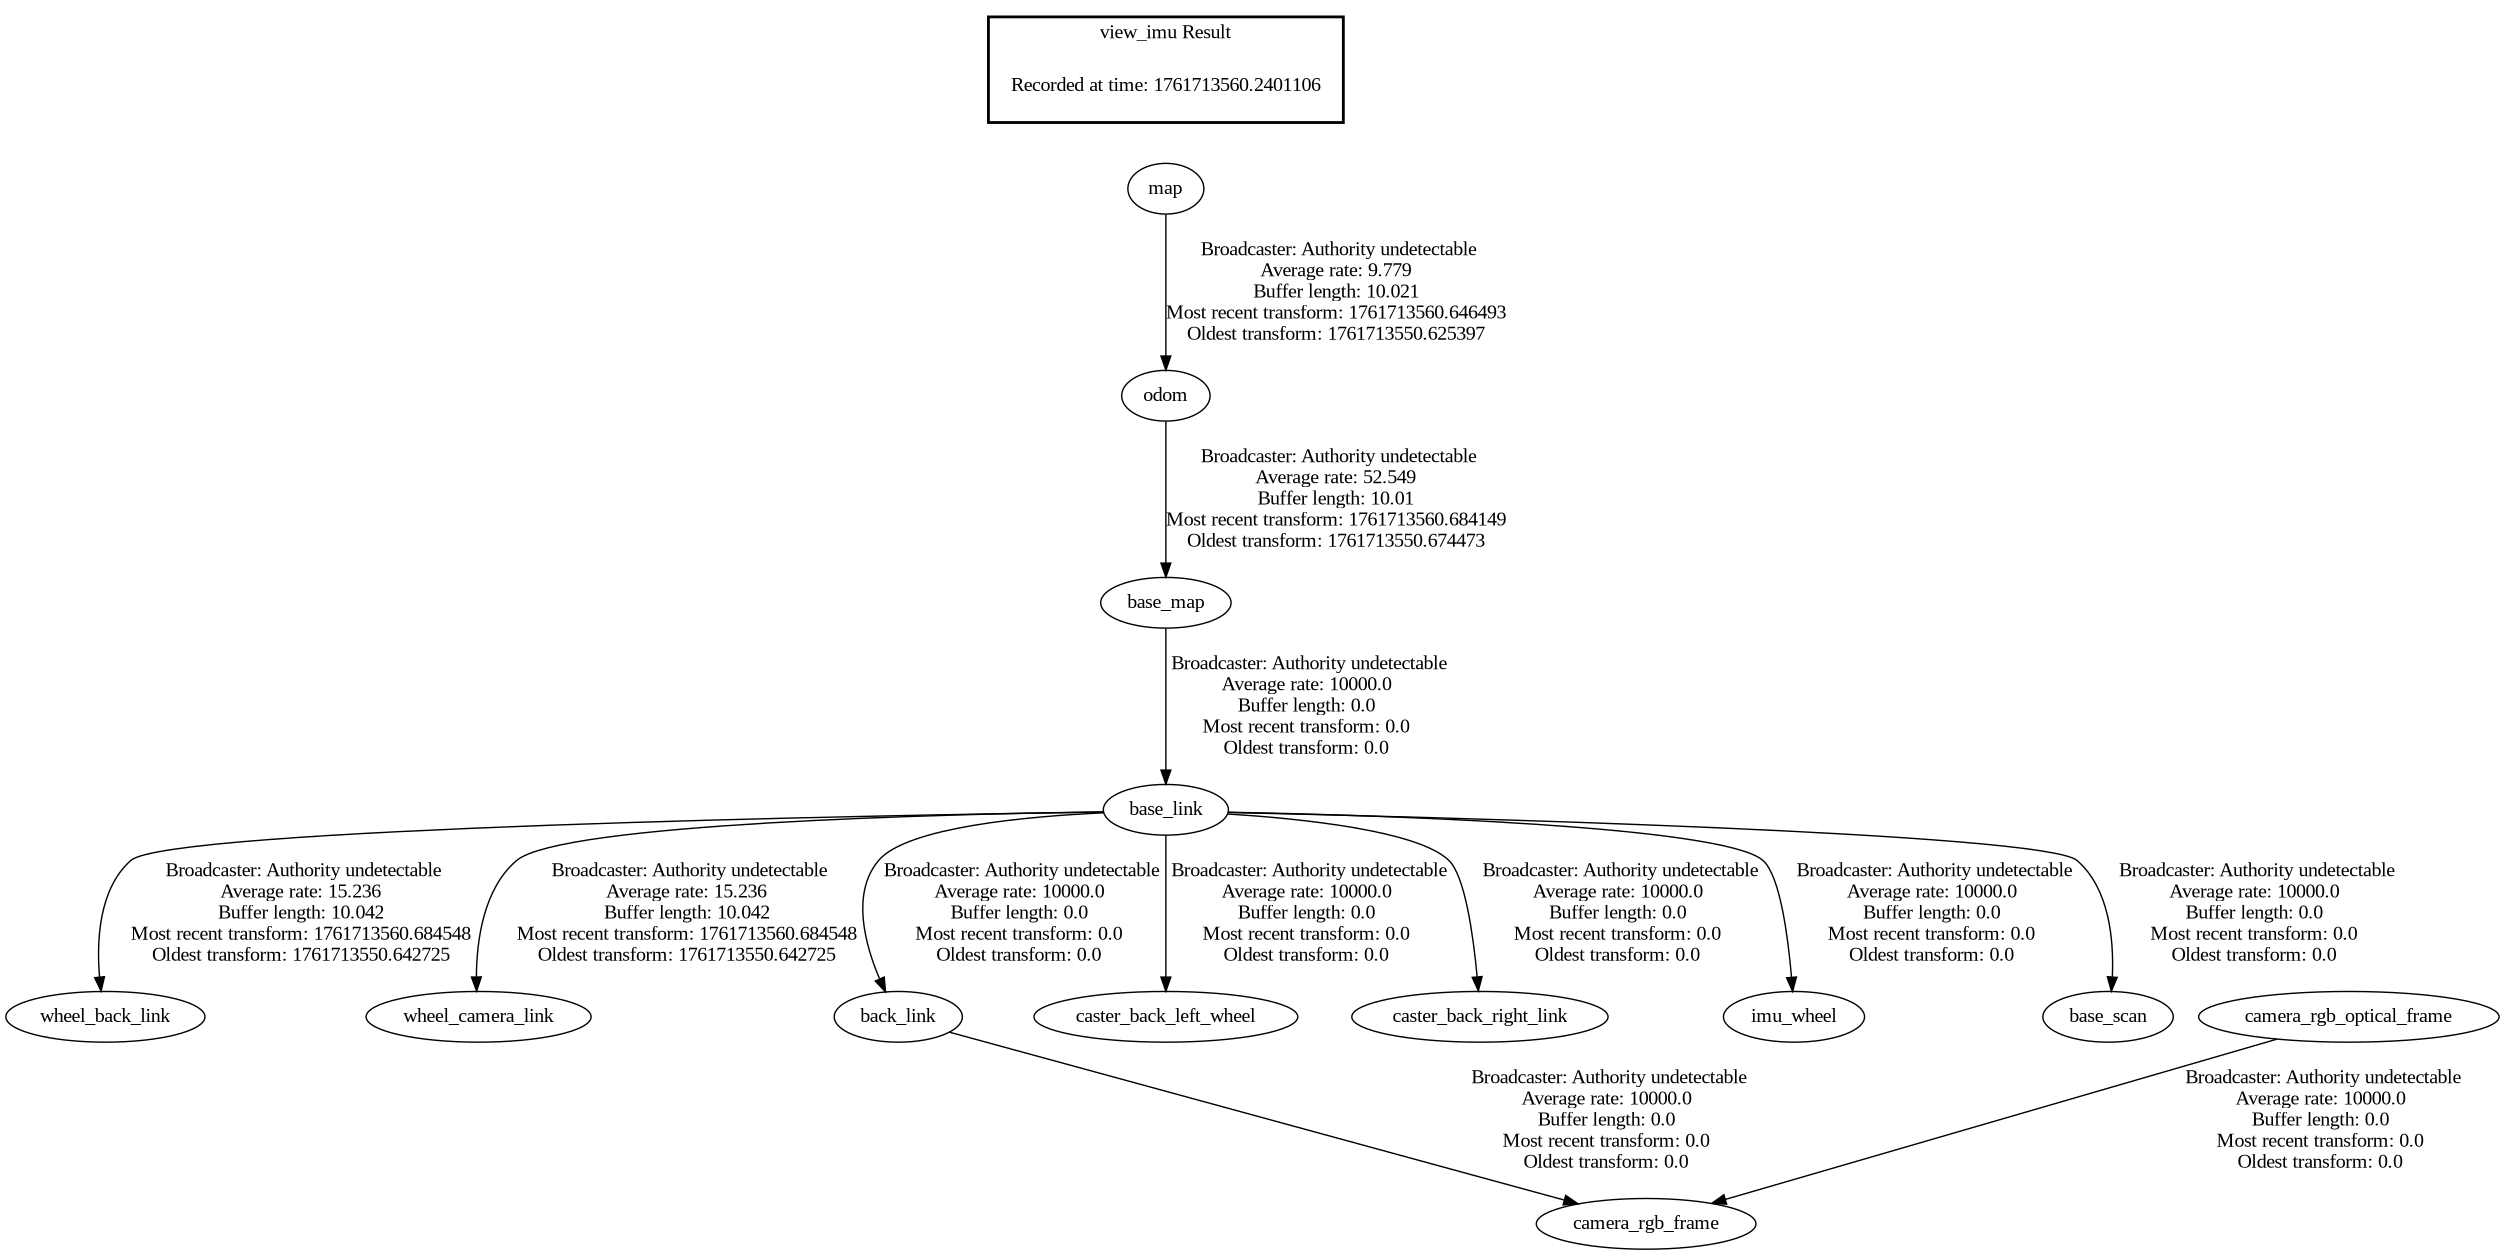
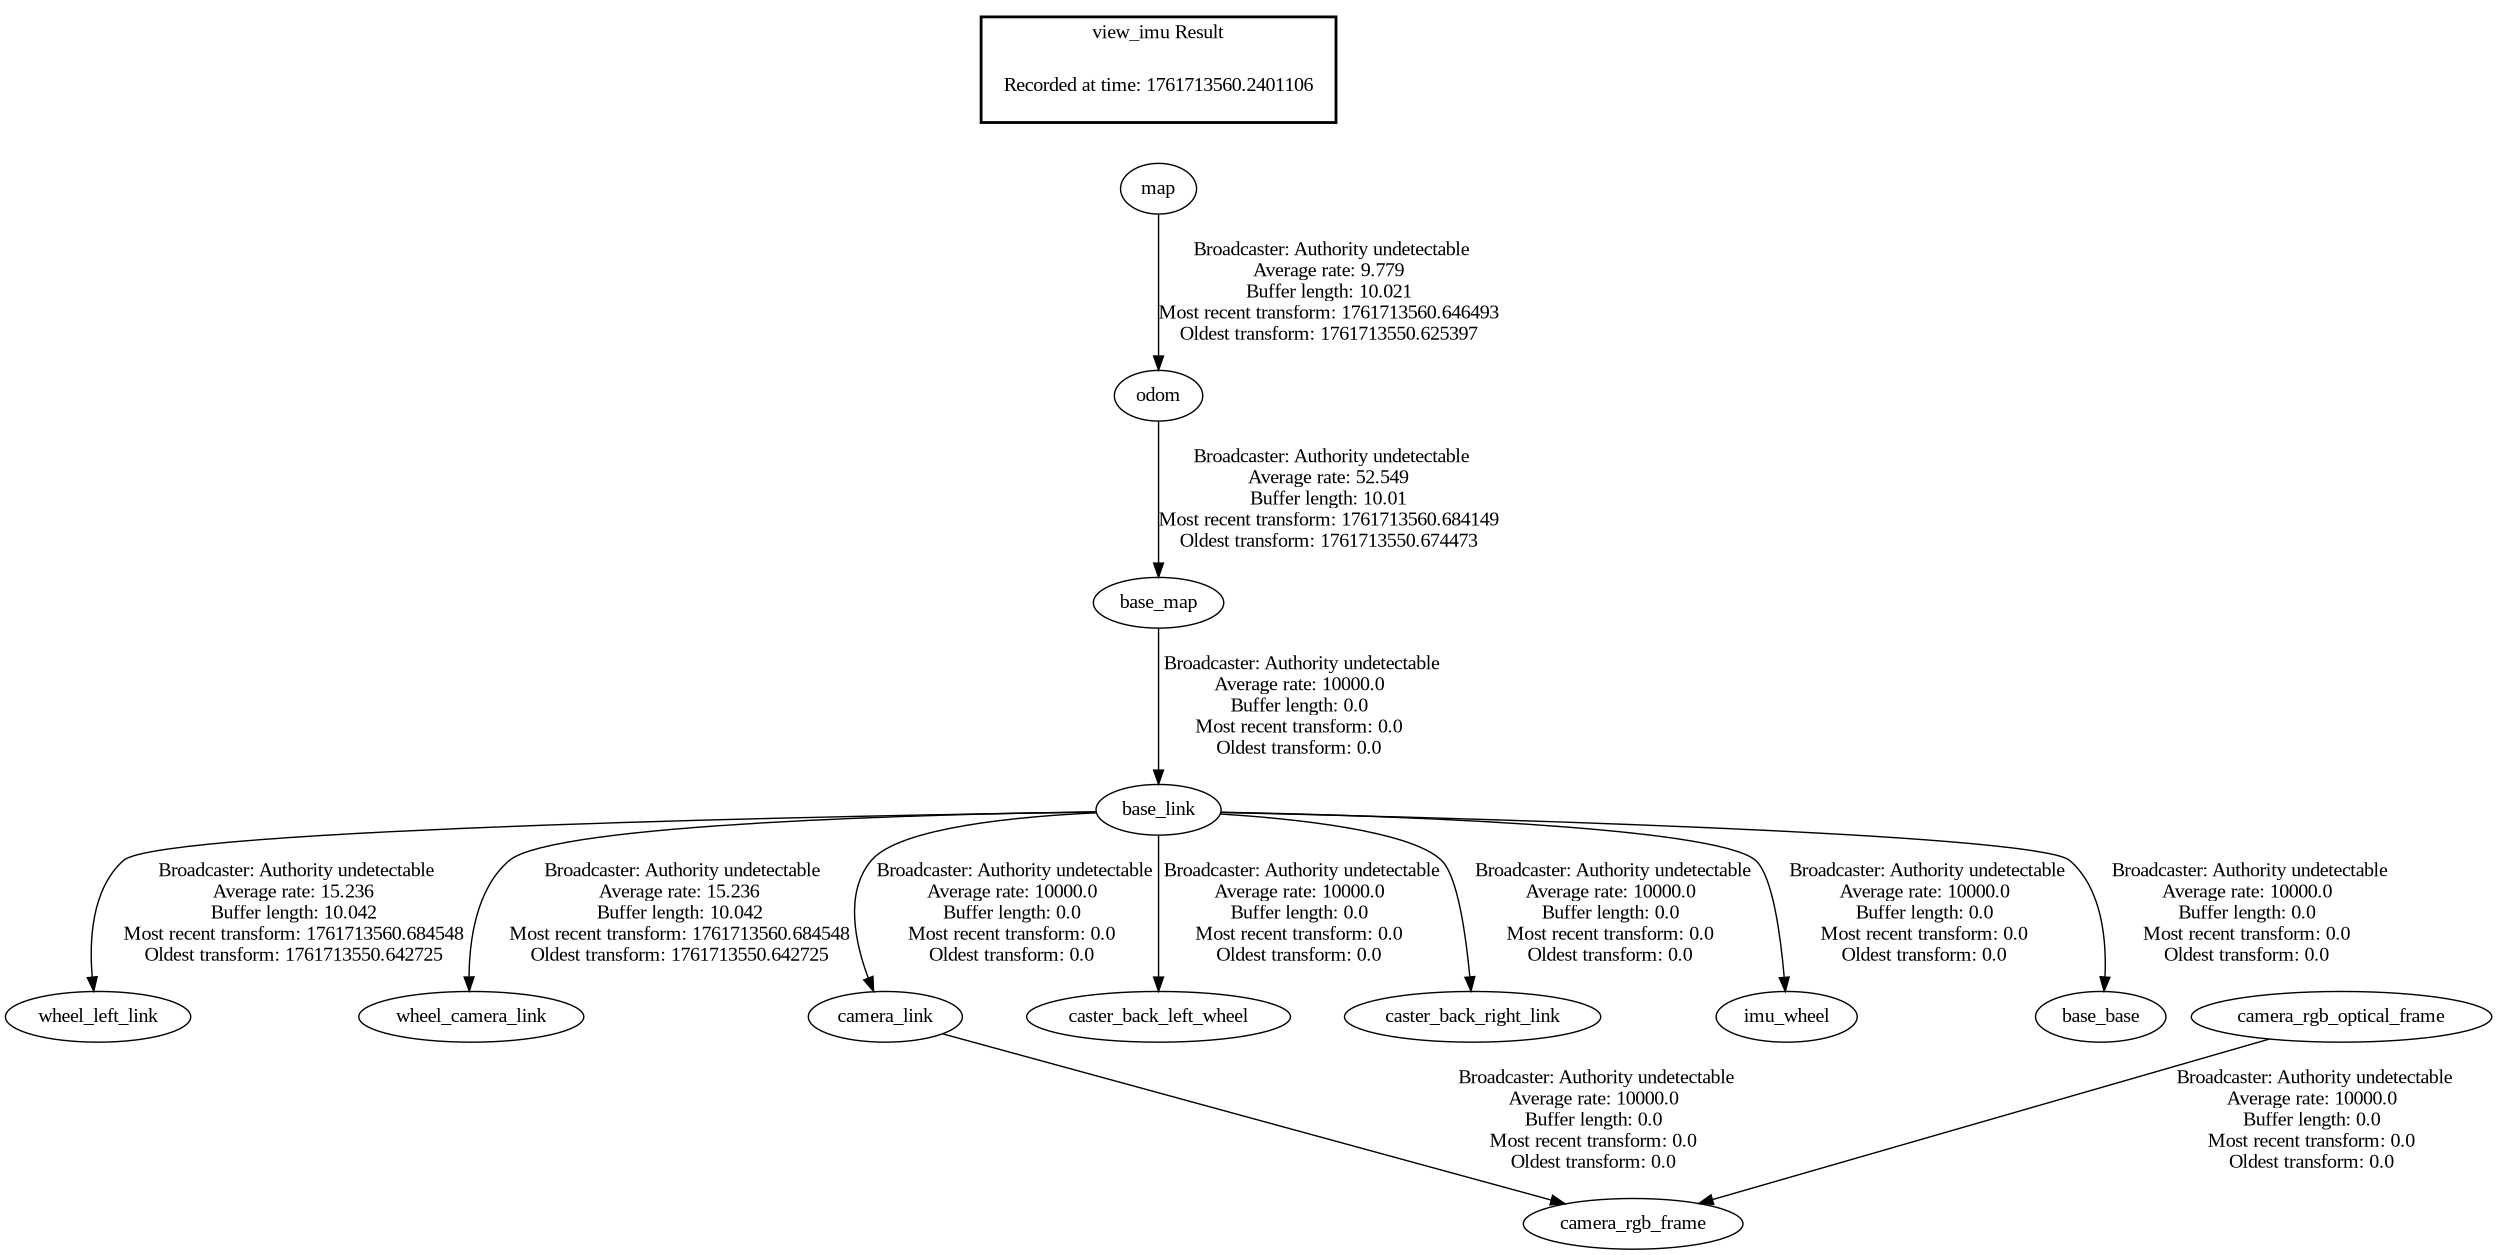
  digraph {
    fontname="Liberation Serif"
    node [fontname="Liberation Serif"]
    edge [fontname="Liberation Serif"]
    "Recorded at time: 1761713560.2401106" [shape=plaintext]
    map
    n3 [label=base_map]
    odom
    base_link
-   wheel_left_link [label=wheel_back_link]
+   wheel_left_link
    n7 [label=wheel_camera_link]
-   camera_link [label=back_link]
+   camera_link
    n9 [label=caster_back_left_wheel]
    caster_back_right_link
    n11 [label=imu_wheel]
-   base_scan
+   base_scan [label=base_base]
    camera_rgb_frame
    camera_rgb_optical_frame
    subgraph cluster_1 {
      color=black
      label="view_imu Result"
      style=bold
      "Recorded at time: 1761713560.2401106"
    }
    "Recorded at time: 1761713560.2401106" -> map [style=invis]
    map -> odom [label=" Broadcaster: Authority undetectable\nAverage rate: 9.779\nBuffer length: 10.021\nMost recent transform: 1761713560.646493\nOldest transform: 1761713550.625397\n"]
    n3 -> base_link [label=" Broadcaster: Authority undetectable\nAverage rate: 10000.0\nBuffer length: 0.0\nMost recent transform: 0.0\nOldest transform: 0.0\n"]
    odom -> n3 [label=" Broadcaster: Authority undetectable\nAverage rate: 52.549\nBuffer length: 10.01\nMost recent transform: 1761713560.684149\nOldest transform: 1761713550.674473\n"]
    base_link -> wheel_left_link [label=" Broadcaster: Authority undetectable\nAverage rate: 15.236\nBuffer length: 10.042\nMost recent transform: 1761713560.684548\nOldest transform: 1761713550.642725\n"]
    base_link -> n7 [label=" Broadcaster: Authority undetectable\nAverage rate: 15.236\nBuffer length: 10.042\nMost recent transform: 1761713560.684548\nOldest transform: 1761713550.642725\n"]
    base_link -> camera_link [label=" Broadcaster: Authority undetectable\nAverage rate: 10000.0\nBuffer length: 0.0\nMost recent transform: 0.0\nOldest transform: 0.0\n"]
    base_link -> n9 [label=" Broadcaster: Authority undetectable\nAverage rate: 10000.0\nBuffer length: 0.0\nMost recent transform: 0.0\nOldest transform: 0.0\n"]
    base_link -> caster_back_right_link [label=" Broadcaster: Authority undetectable\nAverage rate: 10000.0\nBuffer length: 0.0\nMost recent transform: 0.0\nOldest transform: 0.0\n"]
    base_link -> n11 [label=" Broadcaster: Authority undetectable\nAverage rate: 10000.0\nBuffer length: 0.0\nMost recent transform: 0.0\nOldest transform: 0.0\n"]
    base_link -> base_scan [label=" Broadcaster: Authority undetectable\nAverage rate: 10000.0\nBuffer length: 0.0\nMost recent transform: 0.0\nOldest transform: 0.0\n"]
    camera_link -> camera_rgb_frame [label=" Broadcaster: Authority undetectable\nAverage rate: 10000.0\nBuffer length: 0.0\nMost recent transform: 0.0\nOldest transform: 0.0\n"]
    camera_rgb_optical_frame -> camera_rgb_frame [label=" Broadcaster: Authority undetectable\nAverage rate: 10000.0\nBuffer length: 0.0\nMost recent transform: 0.0\nOldest transform: 0.0\n"]
  }
